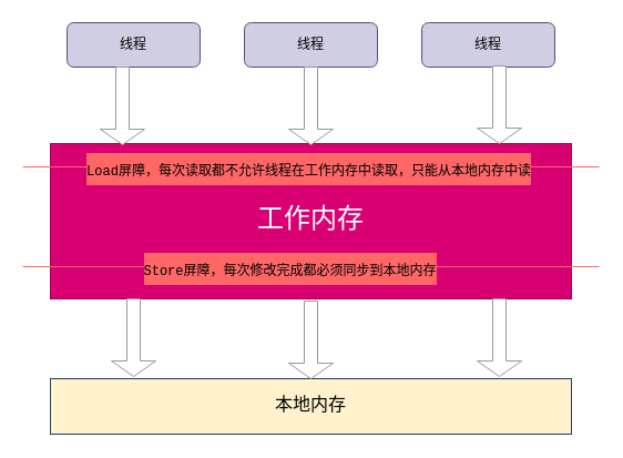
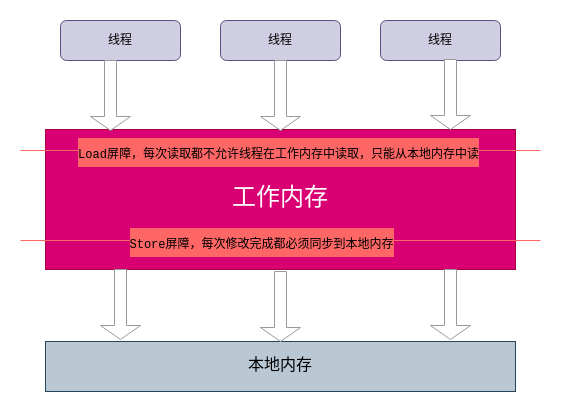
  <mxCell id="0" />
  <mxCell id="1" parent="0" />
  <mxCell id="2" value="&lt;font face=&quot;Courier New&quot; style=&quot;font-size: 24px&quot;&gt;工作内存&lt;/font&gt;" style="rounded=0;whiteSpace=wrap;html=1;fillColor=#d80073;strokeColor=#A50040;fontColor=#ffffff;" vertex="1" parent="1"><mxGeometry x="45" y="129" width="470" height="140" as="geometry" /></mxCell>
  <mxCell id="3" value="&lt;font face=&quot;Courier New&quot;&gt;线程&lt;/font&gt;" style="rounded=1;whiteSpace=wrap;html=1;fillColor=#d0cee2;strokeColor=#56517e;" vertex="1" parent="1"><mxGeometry x="60" y="20" width="120" height="40" as="geometry" /></mxCell>
  <mxCell id="4" value="&lt;font face=&quot;Courier New&quot;&gt;线程&lt;/font&gt;" style="rounded=1;whiteSpace=wrap;html=1;fillColor=#d0cee2;strokeColor=#56517e;" vertex="1" parent="1"><mxGeometry x="220" y="20" width="120" height="40" as="geometry" /></mxCell>
  <mxCell id="5" value="&lt;font face=&quot;Courier New&quot;&gt;线程&lt;/font&gt;" style="rounded=1;whiteSpace=wrap;html=1;fillColor=#d0cee2;strokeColor=#56517e;" vertex="1" parent="1"><mxGeometry x="380" y="20" width="120" height="40" as="geometry" /></mxCell>
- <mxCell id="6" value="&lt;font face=&quot;Courier New&quot; size=&quot;3&quot;&gt;本地内存&lt;/font&gt;" style="rounded=0;whiteSpace=wrap;html=1;fillColor=#fff2cc;strokeColor=#23445d;" vertex="1" parent="1"><mxGeometry x="45" y="341" width="470" height="50" as="geometry" /></mxCell>
+ <mxCell id="6" value="&lt;font face=&quot;Courier New&quot; size=&quot;3&quot;&gt;本地内存&lt;/font&gt;" style="rounded=0;whiteSpace=wrap;html=1;fillColor=#bac8d3;strokeColor=#23445d;" vertex="1" parent="1"><mxGeometry x="45" y="341" width="470" height="50" as="geometry" /></mxCell>
  <mxCell id="7" value="" style="shape=singleArrow;direction=south;whiteSpace=wrap;html=1;fontFamily=Courier New;fontSize=24;strokeColor=#999999;" vertex="1" parent="1"><mxGeometry x="90" y="60" width="40" height="70" as="geometry" /></mxCell>
  <mxCell id="8" value="" style="shape=singleArrow;direction=south;whiteSpace=wrap;html=1;fontFamily=Courier New;fontSize=24;strokeColor=#999999;" vertex="1" parent="1"><mxGeometry x="260" y="60" width="40" height="70" as="geometry" /></mxCell>
  <mxCell id="9" value="" style="shape=singleArrow;direction=south;whiteSpace=wrap;html=1;fontFamily=Courier New;fontSize=24;strokeColor=#999999;" vertex="1" parent="1"><mxGeometry x="430" y="59" width="40" height="70" as="geometry" /></mxCell>
  <mxCell id="10" value="" style="shape=singleArrow;direction=south;whiteSpace=wrap;html=1;fontFamily=Courier New;fontSize=24;strokeColor=#999999;" vertex="1" parent="1"><mxGeometry x="100" y="269" width="40" height="70" as="geometry" /></mxCell>
  <mxCell id="11" value="" style="shape=singleArrow;direction=south;whiteSpace=wrap;html=1;fontFamily=Courier New;fontSize=24;strokeColor=#999999;" vertex="1" parent="1"><mxGeometry x="260" y="271" width="40" height="70" as="geometry" /></mxCell>
  <mxCell id="12" value="" style="shape=singleArrow;direction=south;whiteSpace=wrap;html=1;fontFamily=Courier New;fontSize=24;strokeColor=#999999;" vertex="1" parent="1"><mxGeometry x="430" y="269" width="40" height="70" as="geometry" /></mxCell>
  <mxCell id="13" value="" style="endArrow=none;html=1;rounded=0;fontFamily=Courier New;fontSize=24;strokeColor=#FF6666;" edge="1" parent="1"><mxGeometry width="50" height="50" relative="1" as="geometry"><mxPoint x="20" y="150" as="sourcePoint" /><mxPoint x="540" y="150" as="targetPoint" /></mxGeometry></mxCell>
  <mxCell id="14" value="&lt;font style=&quot;font-size: 12px&quot;&gt;Load屏障，每次读取都不允许线程在工作内存中读取，只能从本地内存中读&lt;/font&gt;" style="edgeLabel;html=1;align=center;verticalAlign=middle;resizable=0;points=[];fontSize=24;fontFamily=Courier New;labelBackgroundColor=#FF6666;" vertex="1" connectable="0" parent="13"><mxGeometry x="-0.076" y="-1" relative="1" as="geometry"><mxPoint x="17" as="offset" /></mxGeometry></mxCell>
  <mxCell id="15" value="" style="endArrow=none;html=1;rounded=0;fontFamily=Courier New;fontSize=24;strokeColor=#FF6666;" edge="1" parent="1"><mxGeometry width="50" height="50" relative="1" as="geometry"><mxPoint x="20" y="240" as="sourcePoint" /><mxPoint x="540" y="240" as="targetPoint" /></mxGeometry></mxCell>
  <mxCell id="16" value="&lt;font style=&quot;font-size: 12px&quot;&gt;Store屏障，每次修改完成都必须同步到本地内存&lt;/font&gt;" style="edgeLabel;html=1;align=center;verticalAlign=middle;resizable=0;points=[];fontSize=24;fontFamily=Courier New;labelBackgroundColor=#FF6666;" vertex="1" connectable="0" parent="15"><mxGeometry x="-0.076" y="-1" relative="1" as="geometry"><mxPoint as="offset" /></mxGeometry></mxCell>
